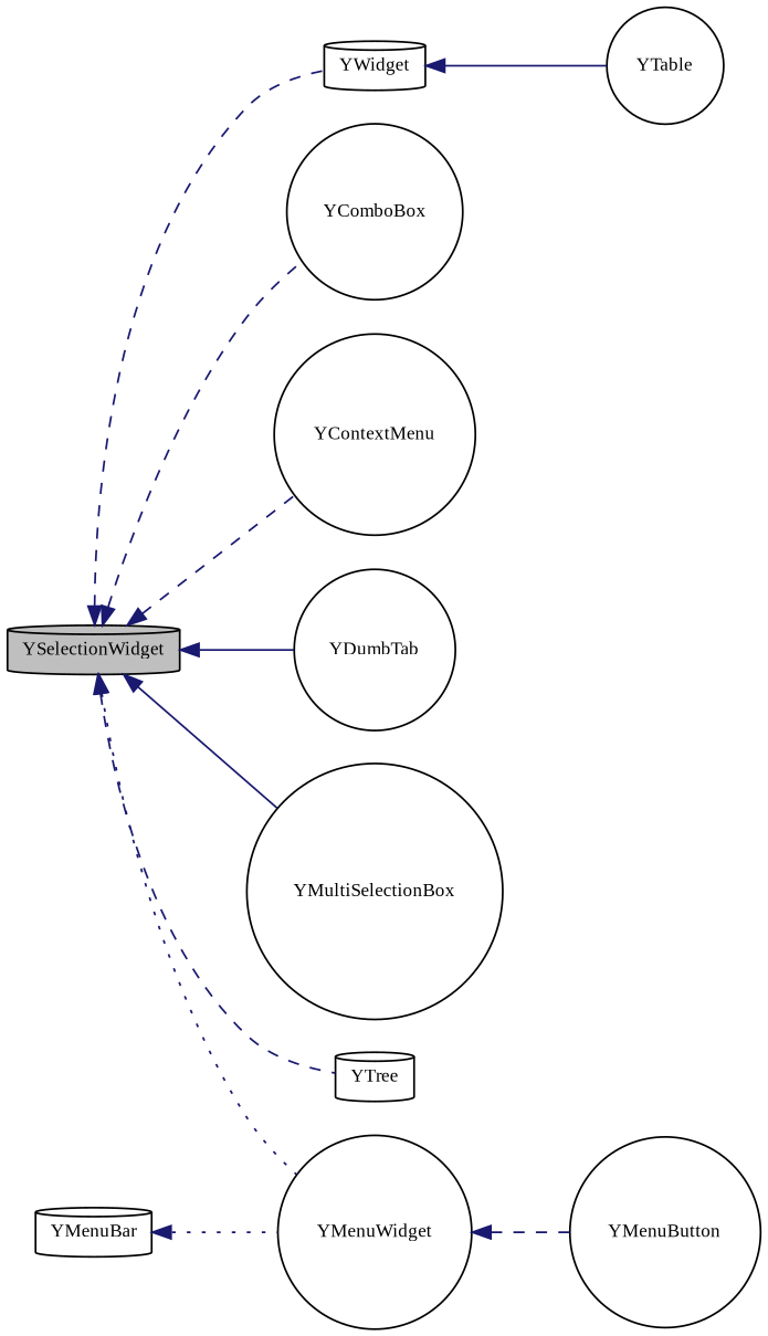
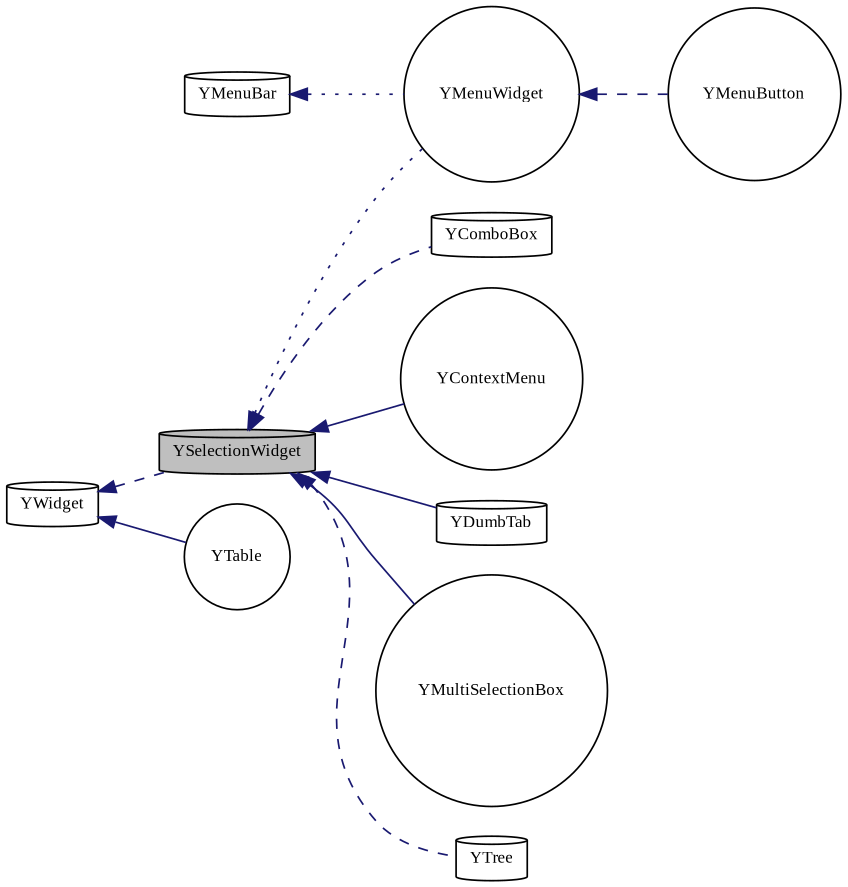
  digraph {
    fontname="Liberation Serif"
    rankdir=LR
    node [color=black fillcolor=white fontname="Liberation Serif" fontsize=10 shape=circle style=filled]
    edge [color=midnightblue dir=back fontname="Liberation Serif" fontsize=10 labelfontname=Helvetica labelfontsize=10 style=dashed]
    n1 [fillcolor=grey75 fontcolor=black height=0.2 label=YSelectionWidget shape=cylinder width=0.4]
-   n2 [height=0.2 label=YComboBox width=0.4]
+   n2 [height=0.2 label=YComboBox shape=cylinder width=0.4]
    n3 [height=0.2 label=YContextMenu width=0.4]
-   n4 [height=0.2 label=YDumbTab width=0.4]
+   n4 [height=0.2 label=YDumbTab shape=cylinder width=0.4]
    n5 [height=0.2 label=YMenuWidget width=0.4]
    n6 [height=0.2 label=YMultiSelectionBox width=0.4]
    n7 [height=0.2 label=YTree shape=cylinder width=0.4]
    n8 [height=0.2 label=YMenuButton width=0.4]
    n9 [height=0.2 label=YTable width=0.4]
    n10 [height=0.2 label=YWidget shape=cylinder width=0.4]
    n11 [height=0.2 label=YMenuBar shape=cylinder width=0.4]
    n1 -> n2
-   n1 -> n3
+   n1 -> n3 [style=solid]
    n1 -> n4 [style=solid]
    n1 -> n5 [style=dotted]
    n1 -> n6 [style=solid]
    n1 -> n7
    n5 -> n8
-   n1 -> n10
+   n10 -> n1
    n10 -> n9 [style=solid]
    n11 -> n5 [style=dotted]
  }
